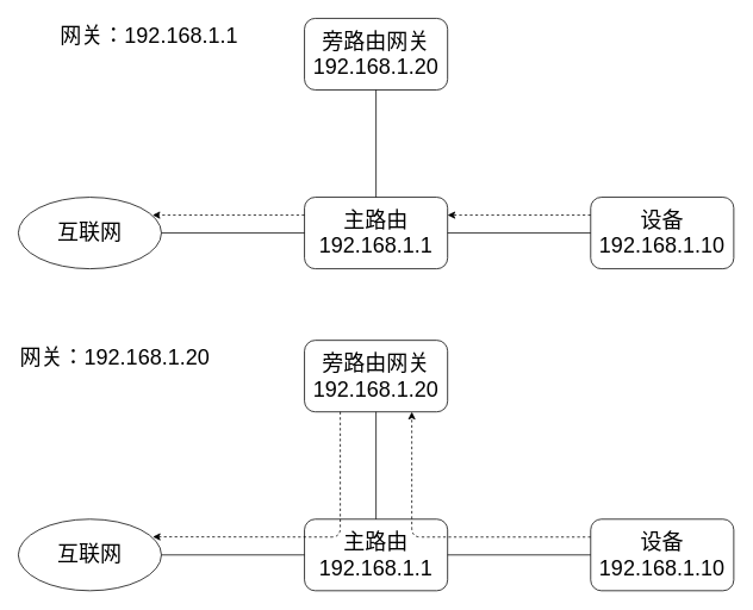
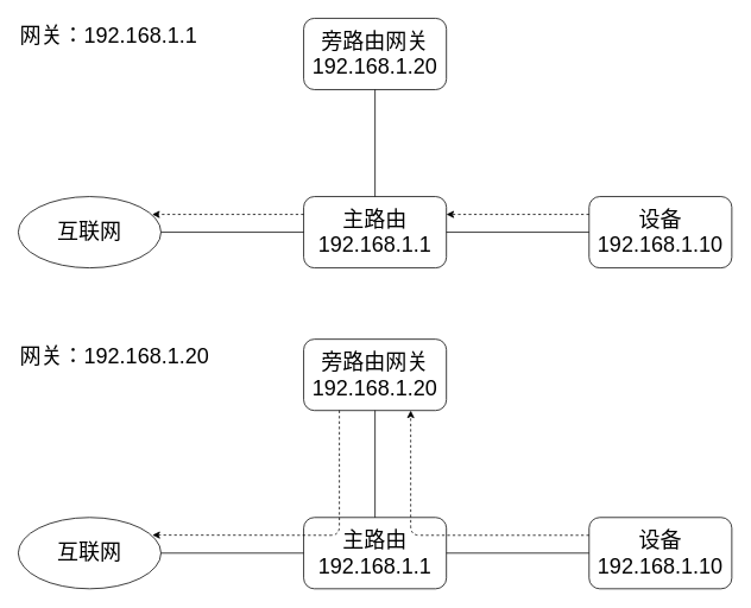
  <mxCell id="0" />
  <mxCell id="1" parent="0" />
  <mxCell id="2" value="&lt;font style=&quot;font-size: 24px;&quot;&gt;主路由&lt;br&gt;192.168.1.1&lt;/font&gt;" style="rounded=1;whiteSpace=wrap;html=1;" vertex="1" parent="1"><mxGeometry x="340" y="220" width="160" height="80" as="geometry" /></mxCell>
  <mxCell id="3" value="&lt;font style=&quot;font-size: 24px;&quot;&gt;设备&lt;br&gt;192.168.1.10&lt;/font&gt;" style="rounded=1;whiteSpace=wrap;html=1;" vertex="1" parent="1"><mxGeometry x="660" y="220" width="160" height="80" as="geometry" /></mxCell>
  <mxCell id="4" value="&lt;font style=&quot;font-size: 24px;&quot;&gt;旁路由网关&lt;br&gt;192.168.1.20&lt;/font&gt;" style="rounded=1;whiteSpace=wrap;html=1;" vertex="1" parent="1"><mxGeometry x="340" y="20" width="160" height="80" as="geometry" /></mxCell>
  <mxCell id="5" value="" style="endArrow=none;html=1;fontSize=24;" edge="1" parent="1" source="2" target="3"><mxGeometry width="50" height="50" relative="1" as="geometry"><mxPoint x="550" y="330" as="sourcePoint" /><mxPoint x="600" y="280" as="targetPoint" /></mxGeometry></mxCell>
  <mxCell id="6" value="" style="endArrow=none;html=1;fontSize=24;" edge="1" parent="1" source="2" target="4"><mxGeometry width="50" height="50" relative="1" as="geometry"><mxPoint x="550" y="330" as="sourcePoint" /><mxPoint x="600" y="280" as="targetPoint" /></mxGeometry></mxCell>
  <mxCell id="7" value="互联网" style="ellipse;whiteSpace=wrap;html=1;fontSize=24;" vertex="1" parent="1"><mxGeometry y="220" width="160" height="80" as="geometry" x="20" /></mxCell>
  <mxCell id="8" value="" style="endArrow=none;html=1;fontSize=24;" edge="1" parent="1" source="7" target="2"><mxGeometry width="50" height="50" relative="1" as="geometry"><mxPoint x="240" y="380" as="sourcePoint" /><mxPoint x="600" y="280" as="targetPoint" /></mxGeometry></mxCell>
- <mxCell id="9" value="网关：192.168.1.1" style="text;html=1;strokeColor=none;fillColor=none;align=left;verticalAlign=middle;whiteSpace=wrap;rounded=0;fontSize=24;" vertex="1" parent="1"><mxGeometry x="65" y="20" width="210" height="40" as="geometry" /></mxCell>
+ <mxCell id="9" value="网关：192.168.1.1" style="text;html=1;strokeColor=none;fillColor=none;align=left;verticalAlign=middle;whiteSpace=wrap;rounded=0;fontSize=24;" vertex="1" parent="1"><mxGeometry y="20" width="210" height="40" as="geometry" x="20" /></mxCell>
  <mxCell id="10" value="网关：192.168.1.20" style="text;html=1;strokeColor=none;fillColor=none;align=left;verticalAlign=middle;whiteSpace=wrap;rounded=0;fontSize=24;" vertex="1" parent="1"><mxGeometry y="380" width="230" height="40" as="geometry" x="20" /></mxCell>
  <mxCell id="11" value="&lt;font style=&quot;font-size: 24px;&quot;&gt;主路由&lt;br&gt;192.168.1.1&lt;/font&gt;" style="rounded=1;whiteSpace=wrap;html=1;" vertex="1" parent="1"><mxGeometry x="340" y="580" width="160" height="80" as="geometry" /></mxCell>
  <mxCell id="12" value="&lt;font style=&quot;font-size: 24px;&quot;&gt;设备&lt;br&gt;192.168.1.10&lt;/font&gt;" style="rounded=1;whiteSpace=wrap;html=1;" vertex="1" parent="1"><mxGeometry x="660" y="580" width="160" height="80" as="geometry" /></mxCell>
  <mxCell id="13" value="&lt;font style=&quot;font-size: 24px;&quot;&gt;旁路由网关&lt;br&gt;192.168.1.20&lt;/font&gt;" style="rounded=1;whiteSpace=wrap;html=1;" vertex="1" parent="1"><mxGeometry x="340" y="380" width="160" height="80" as="geometry" /></mxCell>
  <mxCell id="14" value="" style="endArrow=none;html=1;fontSize=24;" edge="1" parent="1" source="11" target="12"><mxGeometry width="50" height="50" relative="1" as="geometry"><mxPoint x="550" y="690" as="sourcePoint" /><mxPoint x="600" y="640" as="targetPoint" /></mxGeometry></mxCell>
  <mxCell id="15" value="" style="endArrow=none;html=1;fontSize=24;" edge="1" parent="1" source="11" target="13"><mxGeometry width="50" height="50" relative="1" as="geometry"><mxPoint x="550" y="690" as="sourcePoint" /><mxPoint x="600" y="640" as="targetPoint" /></mxGeometry></mxCell>
  <mxCell id="16" value="互联网" style="ellipse;whiteSpace=wrap;html=1;fontSize=24;" vertex="1" parent="1"><mxGeometry y="580" width="160" height="80" as="geometry" x="20" /></mxCell>
  <mxCell id="17" value="" style="endArrow=none;html=1;fontSize=24;" edge="1" parent="1" source="16" target="11"><mxGeometry width="50" height="50" relative="1" as="geometry"><mxPoint x="240" y="740" as="sourcePoint" /><mxPoint x="600" y="640" as="targetPoint" /></mxGeometry></mxCell>
  <mxCell id="18" value="" style="endArrow=classic;html=1;fontSize=24;exitX=0;exitY=0.25;exitDx=0;exitDy=0;entryX=1;entryY=0.25;entryDx=0;entryDy=0;dashed=1;" edge="1" parent="1" source="3" target="2"><mxGeometry width="50" height="50" relative="1" as="geometry"><mxPoint x="700" y="230" as="sourcePoint" /><mxPoint x="610" y="180" as="targetPoint" /></mxGeometry></mxCell>
  <mxCell id="19" value="" style="endArrow=classic;html=1;fontSize=24;exitX=0;exitY=0.25;exitDx=0;exitDy=0;entryX=0.938;entryY=0.25;entryDx=0;entryDy=0;entryPerimeter=0;dashed=1;" edge="1" parent="1" source="2" target="7"><mxGeometry width="50" height="50" relative="1" as="geometry"><mxPoint x="280" y="270" as="sourcePoint" /><mxPoint x="330" y="220" as="targetPoint" /></mxGeometry></mxCell>
  <mxCell id="20" value="" style="endArrow=classic;html=1;fontSize=24;exitX=0;exitY=0.25;exitDx=0;exitDy=0;entryX=0.75;entryY=1;entryDx=0;entryDy=0;dashed=1;" edge="1" parent="1" source="12" target="13"><mxGeometry width="50" height="50" relative="1" as="geometry"><mxPoint x="650" y="520" as="sourcePoint" /><mxPoint x="490" y="520" as="targetPoint" /><Array as="points"><mxPoint x="460" y="600" /></Array></mxGeometry></mxCell>
  <mxCell id="21" value="" style="endArrow=classic;html=1;fontSize=24;exitX=0.25;exitY=1;exitDx=0;exitDy=0;dashed=1;entryX=0.94;entryY=0.247;entryDx=0;entryDy=0;entryPerimeter=0;" edge="1" parent="1" source="13" target="16"><mxGeometry width="50" height="50" relative="1" as="geometry"><mxPoint x="369.92" y="750" as="sourcePoint" /><mxPoint x="190" y="600" as="targetPoint" /><Array as="points"><mxPoint x="380" y="600" /></Array></mxGeometry></mxCell>
